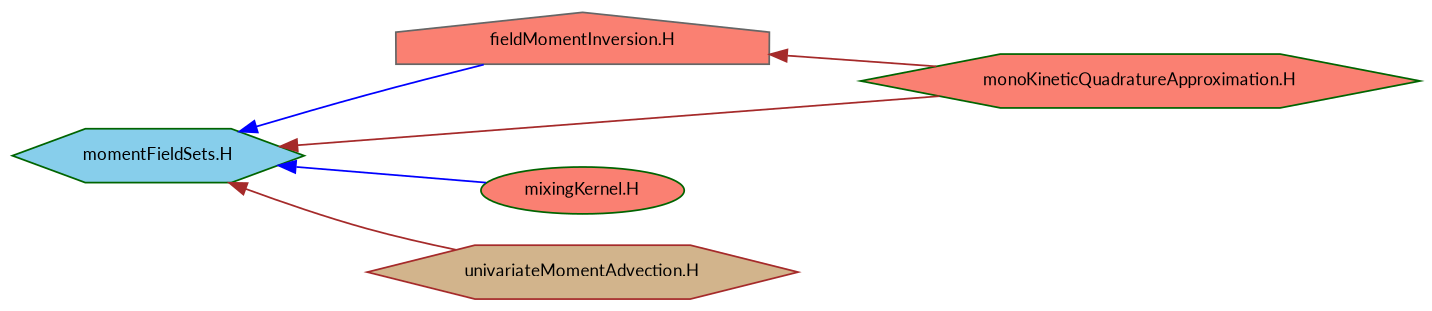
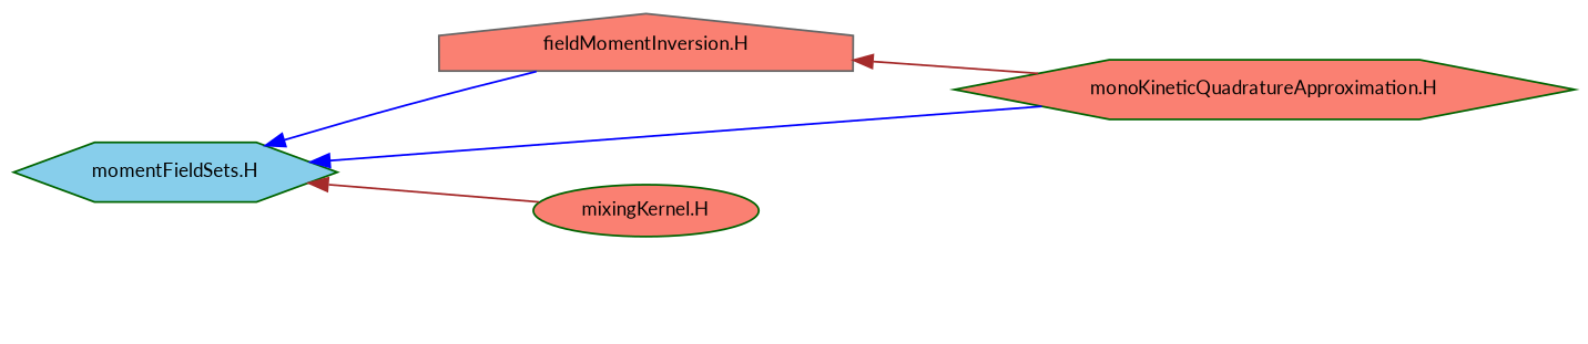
  digraph {
    fontname=Lato
    rankdir=LR
    node [color=darkgreen fillcolor=salmon fontname=Lato fontsize=10 shape=hexagon style=filled]
    edge [color=brown dir=back fontname=Lato fontsize=10 labelfontname=Helvetica labelfontsize=10 style=solid]
    n1 [fillcolor=skyblue fontcolor=black height=0.2 label="momentFieldSets.H" width=0.4]
    n2 [color=gray40 height=0.2 label="fieldMomentInversion.H" shape=house width=0.4]
    n3 [height=0.2 label="monoKineticQuadratureApproximation.H" width=0.4]
    n4 [height=0.2 label="mixingKernel.H" shape=ellipse width=0.4]
-   n5 [color=brown fillcolor=tan height=0.2 label="univariateMomentAdvection.H" width=0.4]
    n1 -> n2 [color=blue]
-   n1 -> n3
-   n1 -> n4 [color=blue]
-   n1 -> n5
+   n1 -> n3 [color=blue]
+   n1 -> n4
    n2 -> n3
  }
